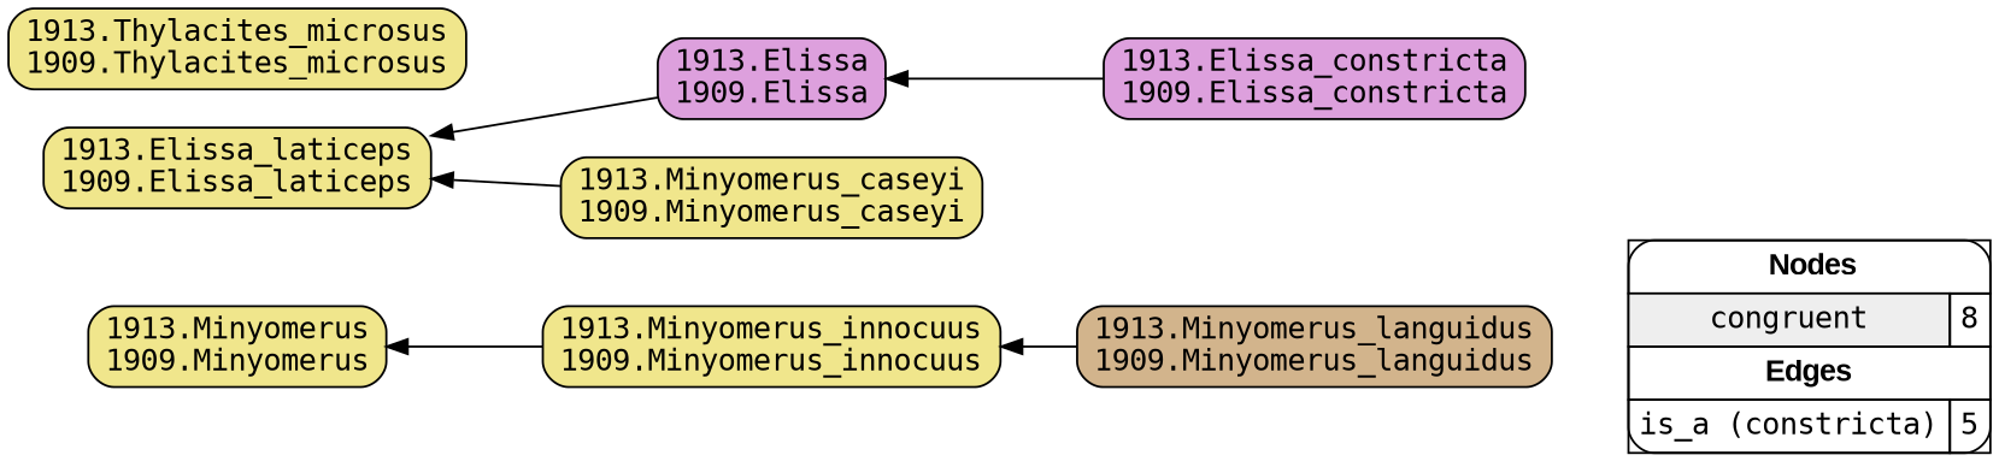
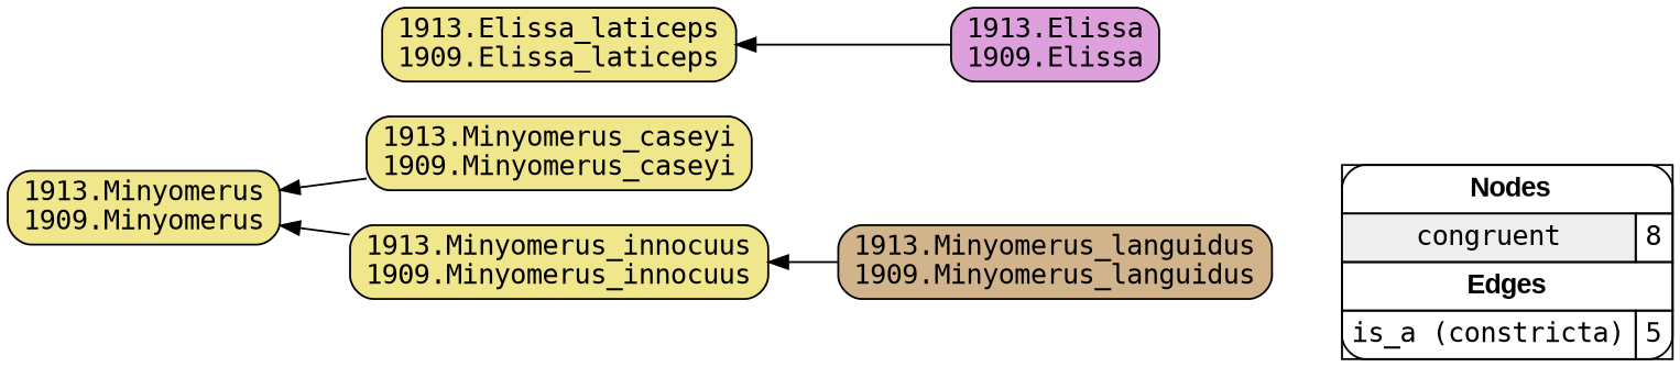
  digraph {
    fontname="DejaVu Sans Mono"
    rankdir=RL
    node [fillcolor=khaki fontname="DejaVu Sans Mono" shape=box style="filled,rounded"]
    edge [arrowhead=normal color="#000000" constraint=true fontname="DejaVu Sans Mono" penwidth=1 style=solid]
    n1 [fillcolor=white label=<   <TABLE BORDER="0" CELLBORDER="1" CELLSPACING="0" CELLPADDING="4">  <TR> <TD COLSPAN="2"><font face="Arial Black"> Nodes</font></TD> </TR>  <TR>   <TD bgcolor="#EEEEEE" fontname="helvetica">congruent</TD>   <TD>8</TD>   </TR>  <TR> <TD COLSPAN="2"><font face = "Arial Black"> Edges </font></TD> </TR>  <TR>   <TD><font color ="#000000">is_a (constricta)</font></TD><TD>5</TD> </TR> </TABLE>   > margin=0]
    "1913.Minyomerus_innocuus\n1909.Minyomerus_innocuus"
    "1913.Minyomerus\n1909.Minyomerus"
    "1913.Minyomerus_languidus\n1909.Minyomerus_languidus" [fillcolor=tan]
-   "1913.Elissa_constricta\n1909.Elissa_constricta" [fillcolor=plum]
    "1913.Elissa\n1909.Elissa" [fillcolor=plum]
    "1913.Elissa_laticeps\n1909.Elissa_laticeps"
-   "1913.Thylacites_microsus\n1909.Thylacites_microsus"
    "1913.Minyomerus_caseyi\n1909.Minyomerus_caseyi"
    subgraph sub_1 {
      rank=source
      n1
    }
    "1913.Minyomerus_innocuus\n1909.Minyomerus_innocuus" -> "1913.Minyomerus\n1909.Minyomerus"
    "1913.Minyomerus_languidus\n1909.Minyomerus_languidus" -> "1913.Minyomerus_innocuus\n1909.Minyomerus_innocuus"
-   "1913.Elissa_constricta\n1909.Elissa_constricta" -> "1913.Elissa\n1909.Elissa"
    "1913.Elissa\n1909.Elissa" -> "1913.Elissa_laticeps\n1909.Elissa_laticeps"
-   "1913.Minyomerus_caseyi\n1909.Minyomerus_caseyi" -> "1913.Elissa_laticeps\n1909.Elissa_laticeps"
+   "1913.Minyomerus_caseyi\n1909.Minyomerus_caseyi" -> "1913.Minyomerus\n1909.Minyomerus"
  }
